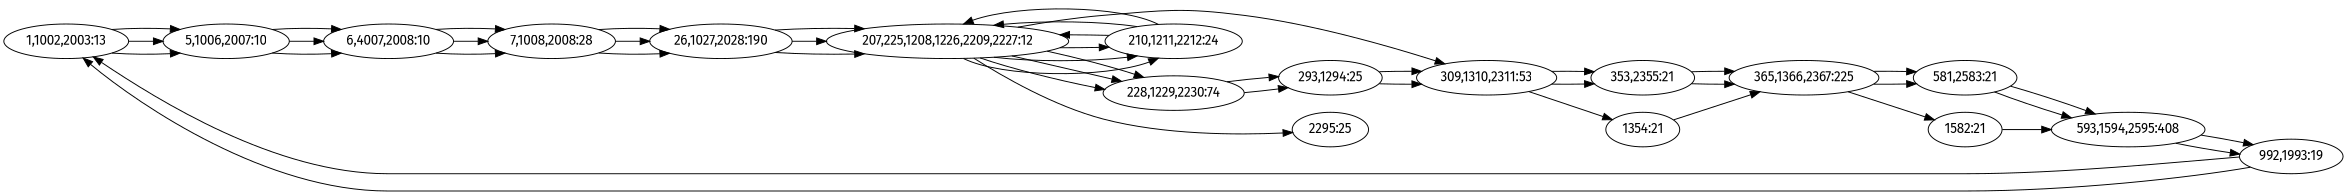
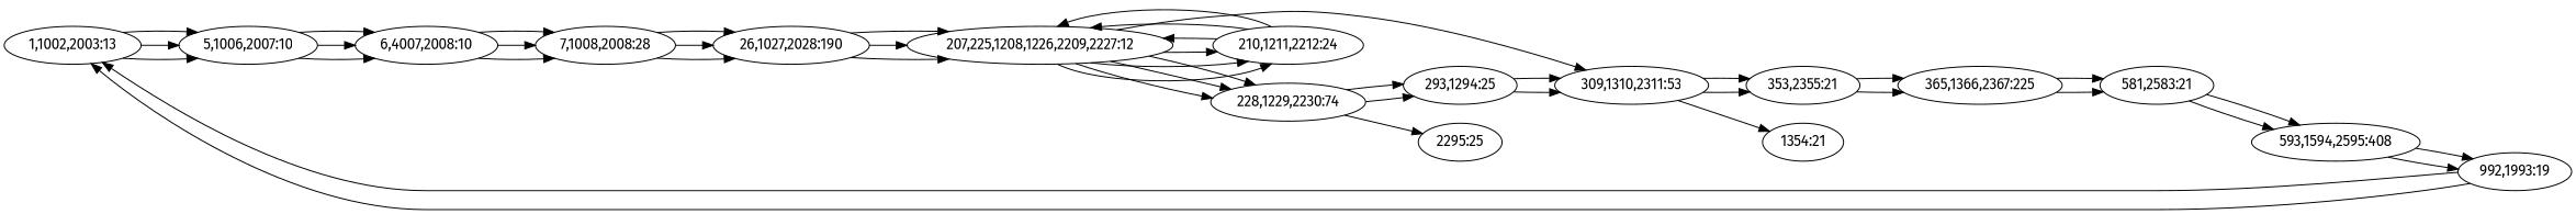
  digraph {
    fontname="Fira Sans"
    rankdir=LR
    node [fontname="Fira Sans"]
    edge [fontname="Fira Sans"]
    n1 [label="1,1002,2003:13"]
    n2 [label="5,1006,2007:10"]
    n3 [label="6,4007,2008:10"]
    n4 [label="7,1008,2008:28"]
    n5 [label="293,1294:25"]
    n6 [label="309,1310,2311:53"]
    n7 [label="353,2355:21"]
    n8 [label="1354:21"]
    n9 [label="365,1366,2367:225"]
    n10 [label="26,1027,2028:190"]
    n11 [label="207,225,1208,1226,2209,2227:12"]
    n12 [label="210,1211,2212:24"]
    n13 [label="228,1229,2230:74"]
    n14 [label="2295:25"]
    n15 [label="581,2583:21"]
-   n16 [label="1582:21"]
    n17 [label="593,1594,2595:408"]
    n18 [label="992,1993:19"]
    n1 -> n2
    n1 -> n2
    n1 -> n2
    n2 -> n3
    n2 -> n3
    n2 -> n3
    n3 -> n4
    n3 -> n4
    n3 -> n4
    n4 -> n10
    n4 -> n10
    n4 -> n10
    n5 -> n6
    n5 -> n6
    n6 -> n7
    n6 -> n7
    n6 -> n8
    n7 -> n9
    n7 -> n9
-   n8 -> n9
    n9 -> n15
    n9 -> n15
-   n9 -> n16
    n10 -> n11
    n10 -> n11
    n10 -> n11
    n11 -> n6
    n11 -> n12
    n11 -> n12
    n11 -> n12
    n11 -> n13
    n11 -> n13
    n11 -> n13
    n12 -> n11
    n12 -> n11
    n12 -> n11
    n13 -> n5
    n13 -> n5
-   n11 -> n14
+   n13 -> n14
    n15 -> n17
    n15 -> n17
-   n16 -> n17
    n17 -> n18
    n17 -> n18
    n18 -> n1
    n18 -> n1
  }
